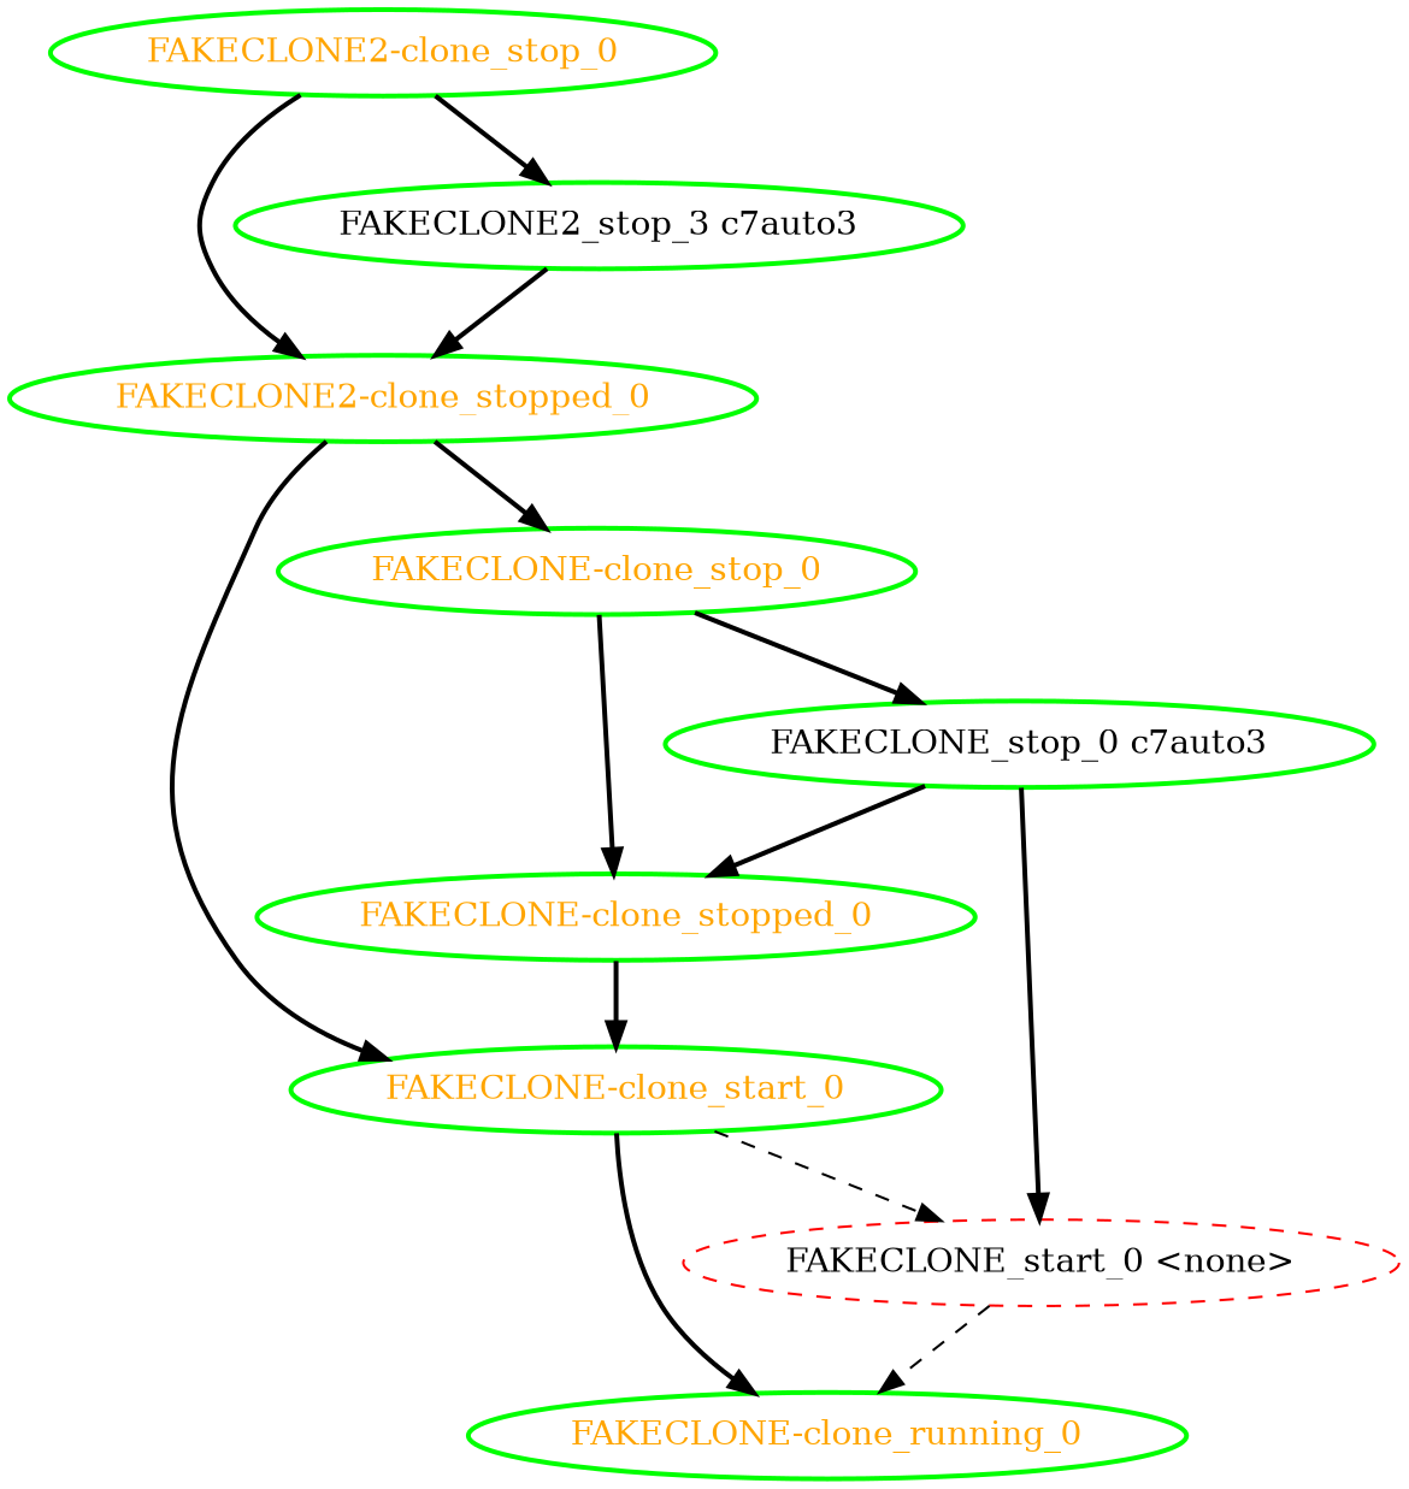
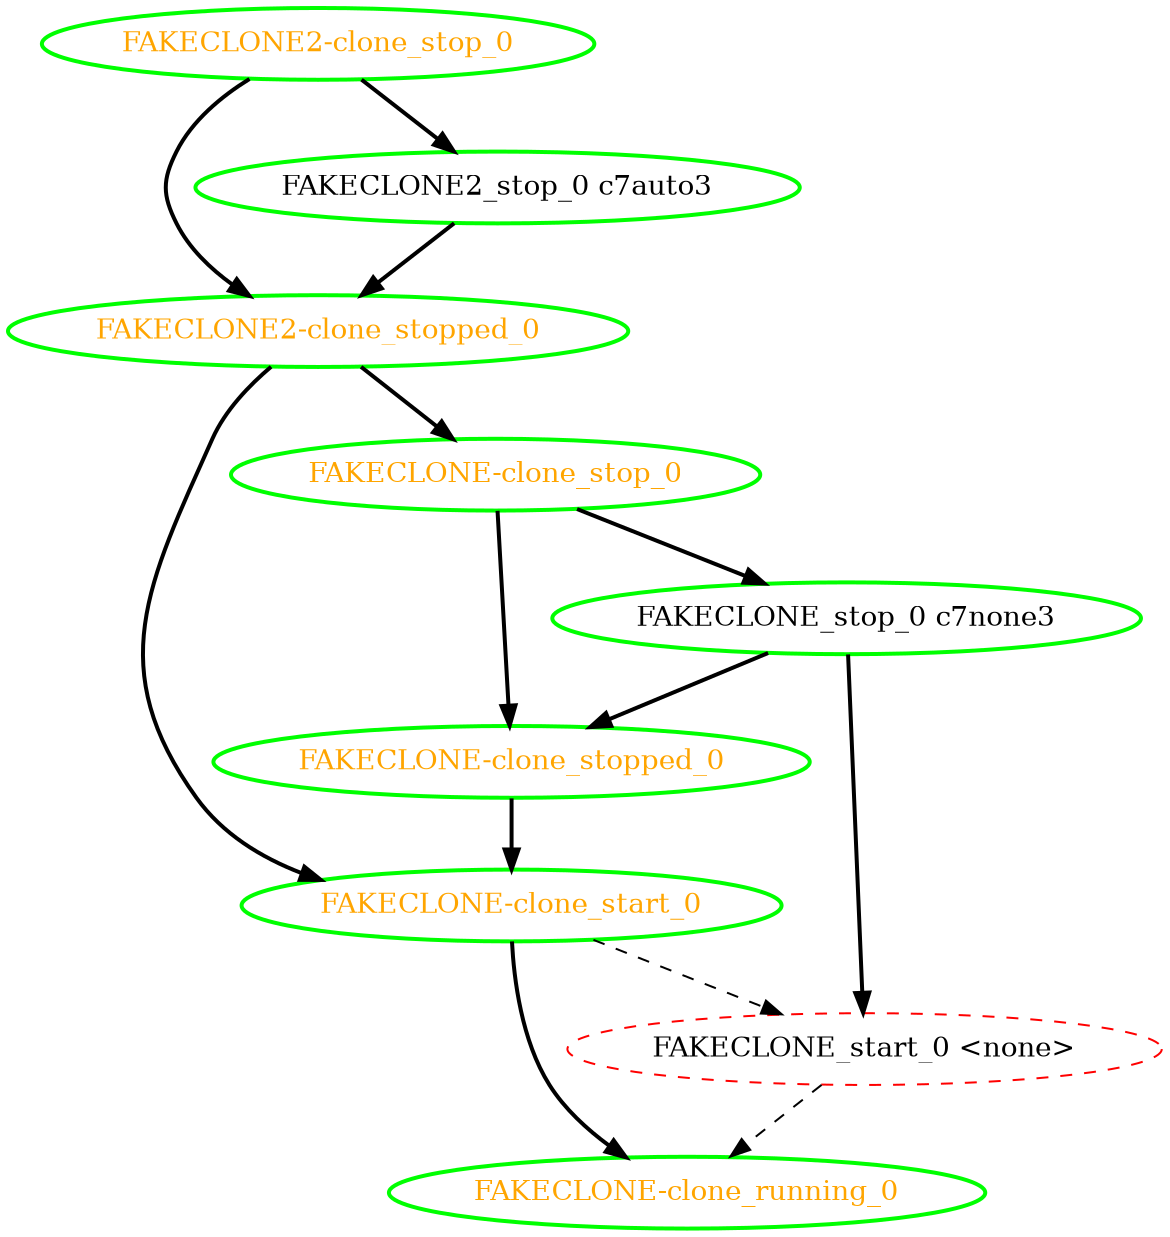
  digraph {
    node [color=green fontcolor=orange style=bold]
    edge [style=bold]
    "FAKECLONE-clone_start_0"
    "FAKECLONE-clone_running_0"
    "FAKECLONE_start_0 <none>" [color=red fontcolor=black style=dashed]
    "FAKECLONE-clone_stop_0"
    "FAKECLONE-clone_stopped_0"
-   "FAKECLONE_stop_0 c7auto3" [fontcolor=black]
+   "FAKECLONE_stop_0 c7auto3" [fontcolor=black label="FAKECLONE_stop_0 c7none3"]
    "FAKECLONE2-clone_stop_0"
    "FAKECLONE2-clone_stopped_0"
-   "FAKECLONE2_stop_0 c7auto3" [fontcolor=black label="FAKECLONE2_stop_3 c7auto3"]
+   "FAKECLONE2_stop_0 c7auto3" [fontcolor=black]
    "FAKECLONE-clone_start_0" -> "FAKECLONE-clone_running_0"
    "FAKECLONE-clone_start_0" -> "FAKECLONE_start_0 <none>" [style=dashed]
    "FAKECLONE_start_0 <none>" -> "FAKECLONE-clone_running_0" [style=dashed]
    "FAKECLONE-clone_stop_0" -> "FAKECLONE-clone_stopped_0"
    "FAKECLONE-clone_stop_0" -> "FAKECLONE_stop_0 c7auto3"
    "FAKECLONE-clone_stopped_0" -> "FAKECLONE-clone_start_0"
    "FAKECLONE_stop_0 c7auto3" -> "FAKECLONE_start_0 <none>"
    "FAKECLONE_stop_0 c7auto3" -> "FAKECLONE-clone_stopped_0"
    "FAKECLONE2-clone_stop_0" -> "FAKECLONE2-clone_stopped_0"
    "FAKECLONE2-clone_stop_0" -> "FAKECLONE2_stop_0 c7auto3"
    "FAKECLONE2-clone_stopped_0" -> "FAKECLONE-clone_start_0"
    "FAKECLONE2-clone_stopped_0" -> "FAKECLONE-clone_stop_0"
    "FAKECLONE2_stop_0 c7auto3" -> "FAKECLONE2-clone_stopped_0"
  }
